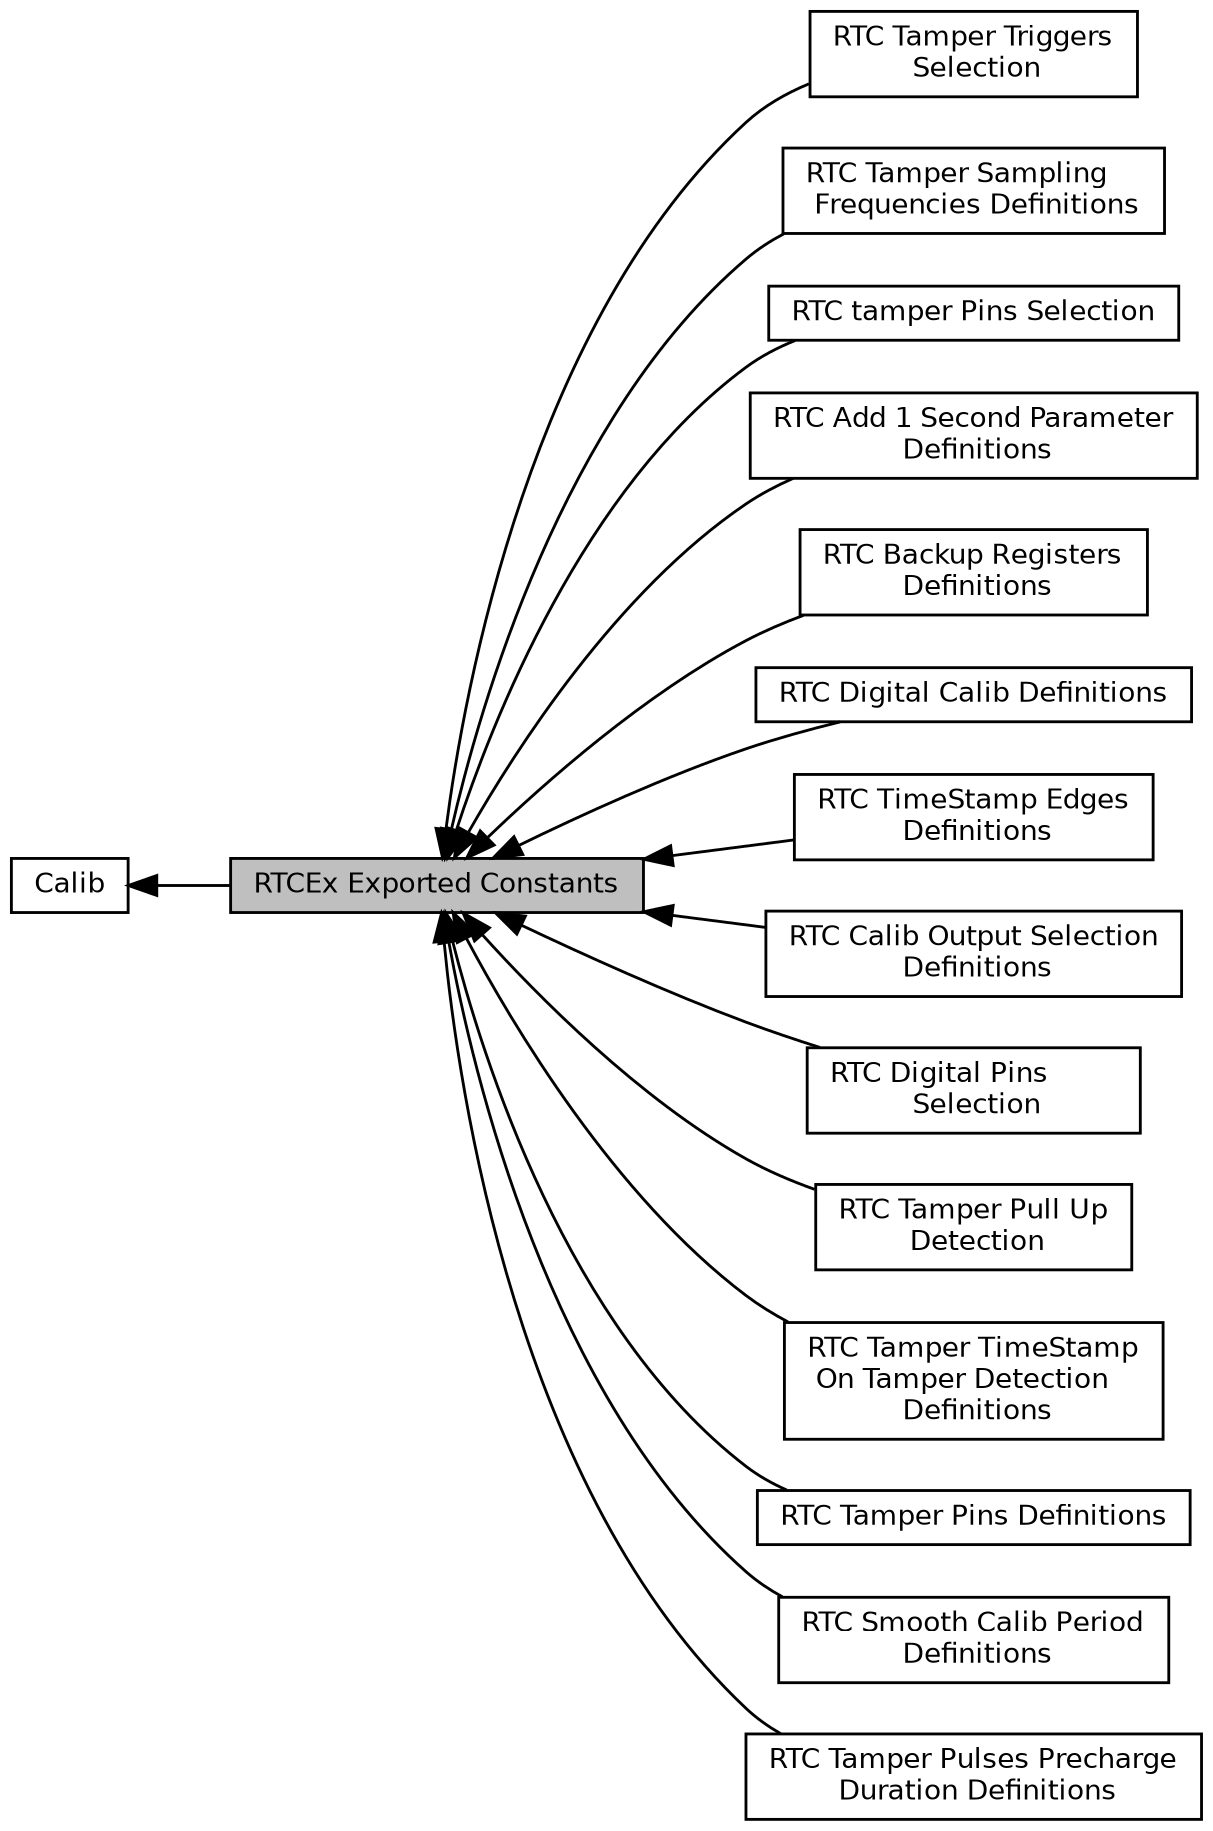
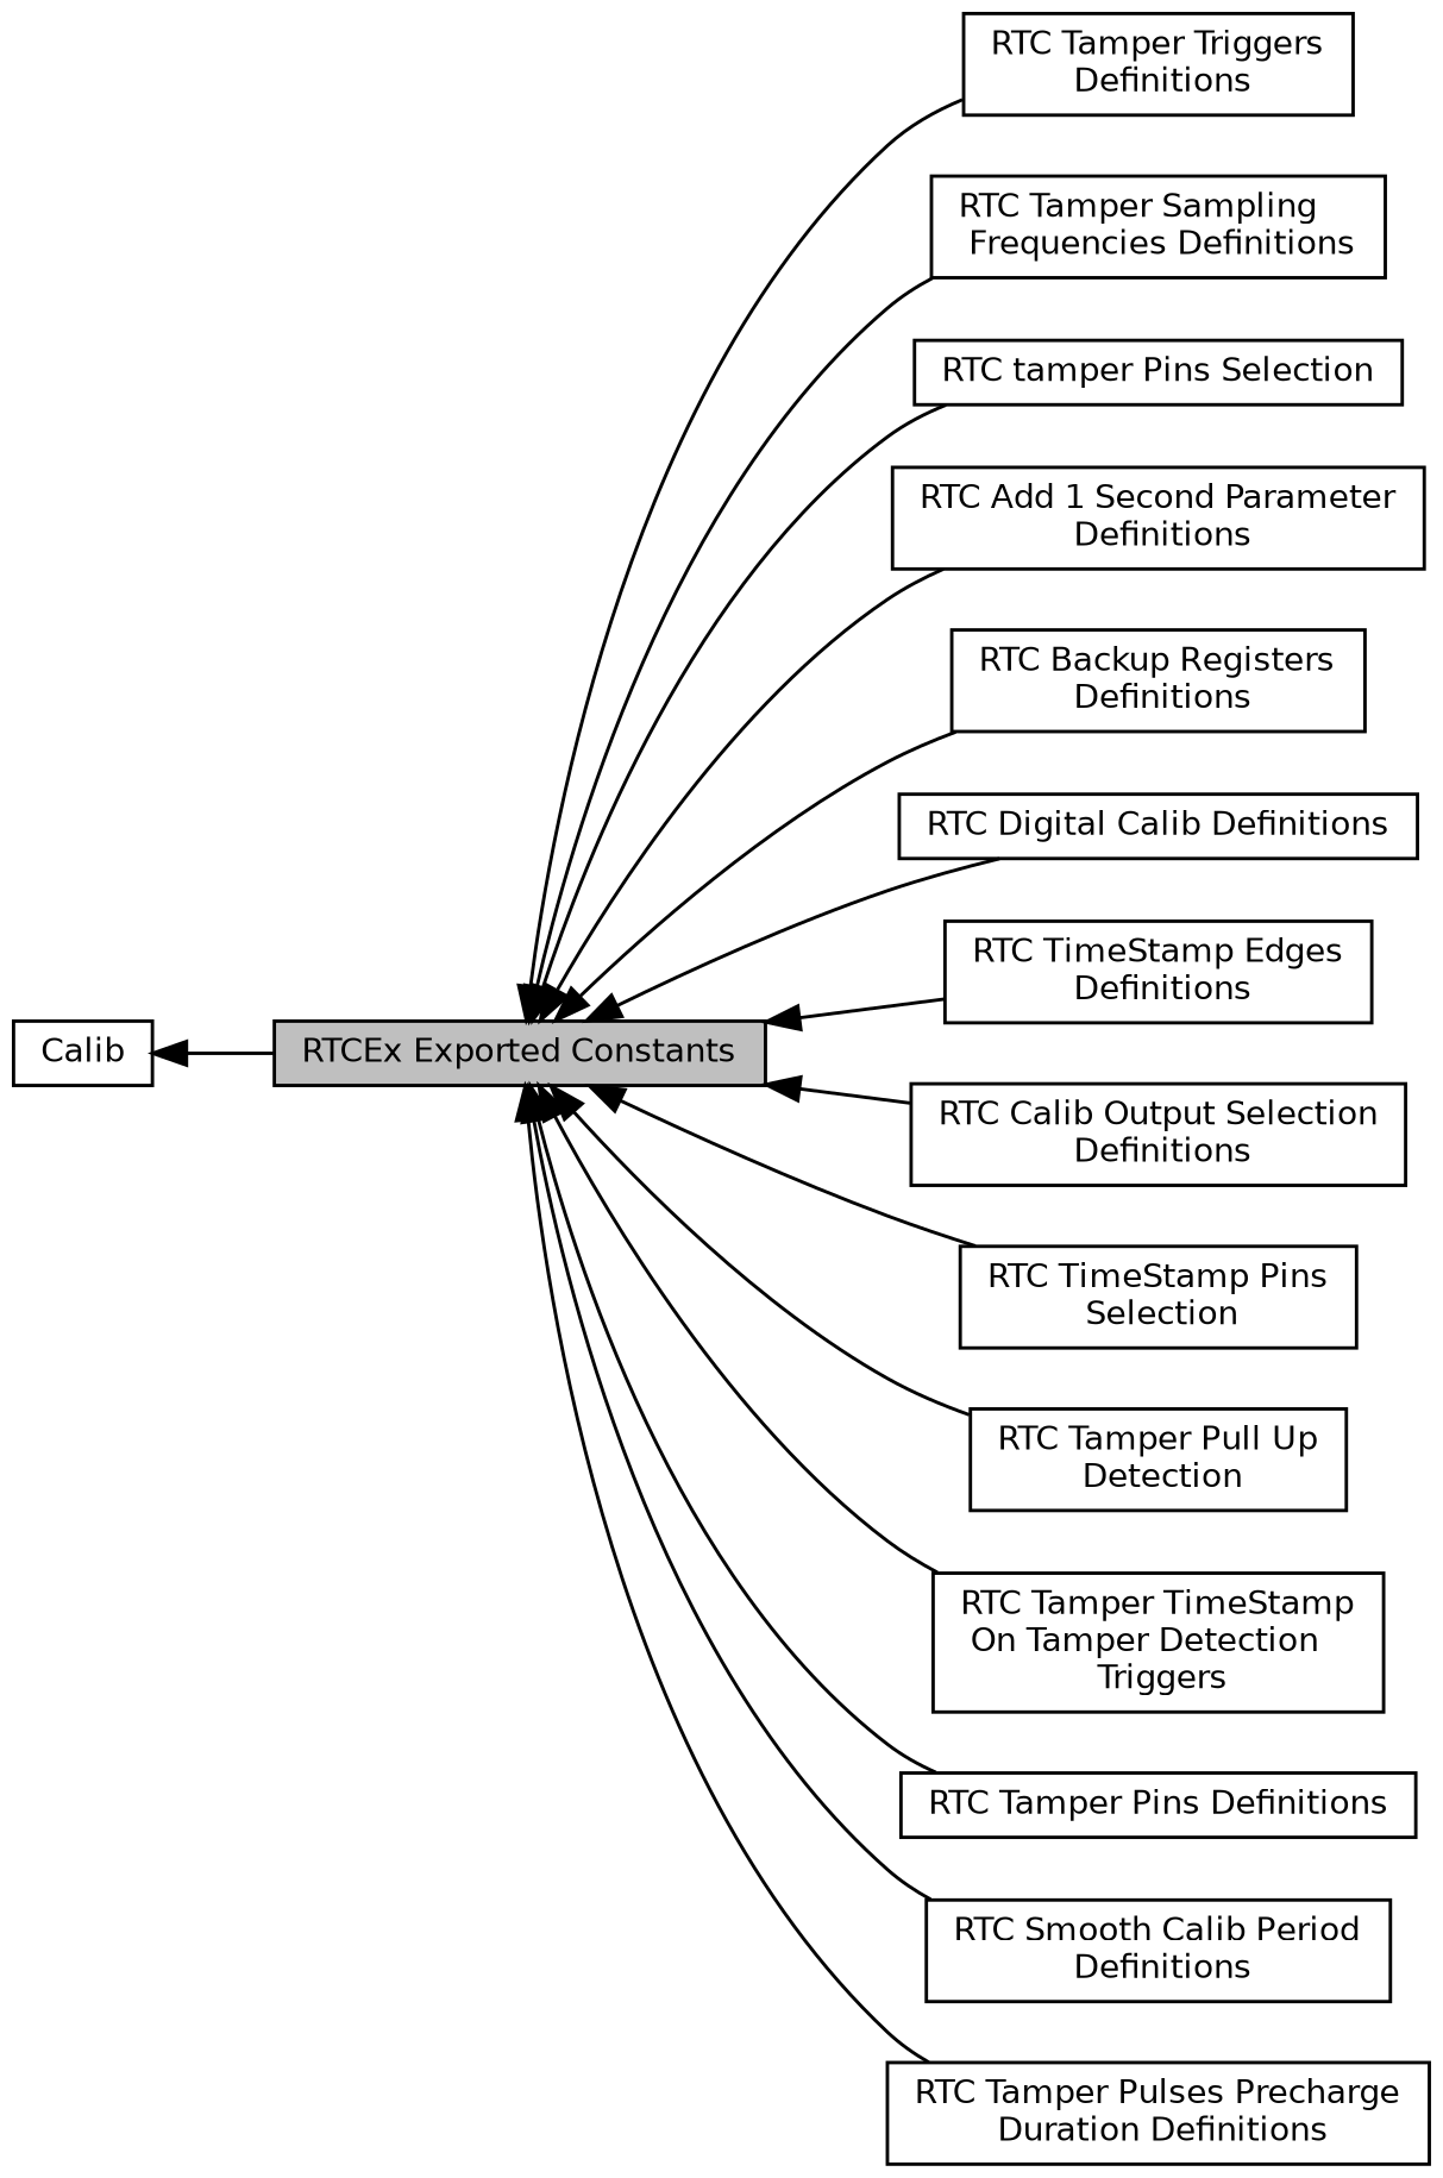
  digraph {
    rankdir=LR
    node [color=black fillcolor=white fontname=Helvetica fontsize=10 shape=box style=filled]
    edge [dir=back fontname=Helvetica fontsize=10 labelfontname=Helvetica labelfontsize=10 shape=plaintext style=solid]
-   n1 [height=0.2 label="RTC Tamper Triggers\l Selection" width=0.4]
+   n1 [height=0.2 label="RTC Tamper Triggers\l Definitions" width=0.4]
    n2 [height=0.2 label="RTC Tamper Sampling\l Frequencies Definitions" width=0.4]
    n3 [height=0.2 label=Calib width=0.4]
    n4 [fillcolor=grey75 fontcolor=black height=0.2 label="RTCEx Exported Constants" width=0.4]
    n5 [height=0.2 label="RTC tamper Pins Selection" width=0.4]
    n6 [height=0.2 label="RTC Add 1 Second Parameter\l Definitions" width=0.4]
    n7 [height=0.2 label="RTC Backup Registers\l Definitions" width=0.4]
    n8 [height=0.2 label="RTC Digital Calib Definitions" width=0.4]
    n9 [height=0.2 label="RTC TimeStamp Edges\l Definitions" width=0.4]
    n10 [height=0.2 label="RTC Calib Output Selection\l Definitions" width=0.4]
-   n11 [height=0.2 label="RTC Digital Pins\l Selection" width=0.4]
+   n11 [height=0.2 label="RTC TimeStamp Pins\l Selection" width=0.4]
    n12 [height=0.2 label="RTC Tamper Pull Up\l Detection" width=0.4]
-   n13 [height=0.2 label="RTC Tamper TimeStamp\l On Tamper Detection\l Definitions" width=0.4]
+   n13 [height=0.2 label="RTC Tamper TimeStamp\l On Tamper Detection\l Triggers" width=0.4]
    n14 [height=0.2 label="RTC Tamper Pins Definitions" width=0.4]
    n15 [height=0.2 label="RTC Smooth Calib Period\l Definitions" width=0.4]
    n16 [height=0.2 label="RTC Tamper Pulses Precharge\l Duration Definitions" width=0.4]
    n3 -> n4
    n4 -> n1
    n4 -> n2
    n4 -> n5
    n4 -> n6
    n4 -> n7
    n4 -> n8
    n4 -> n9
    n4 -> n10
    n4 -> n11
    n4 -> n12
    n4 -> n13
    n4 -> n14
    n4 -> n15
    n4 -> n16
  }
